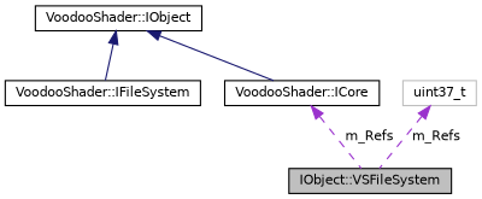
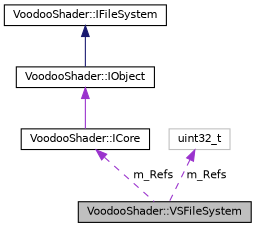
  digraph {
    node [color=black fillcolor=white fontname=Helvetica fontsize=10 shape=record style=filled]
    edge [color=midnightblue dir=back fontname=Helvetica fontsize=10 labelfontname=Helvetica labelfontsize=10 style=solid]
-   n1 [fillcolor=grey75 fontcolor=black height=0.2 label="IObject::VSFileSystem" width=0.4]
+   n1 [fillcolor=grey75 fontcolor=black height=0.2 label="VoodooShader::VSFileSystem" width=0.4]
    n2 [height=0.2 label="VoodooShader::IFileSystem" width=0.4]
    n3 [height=0.2 label="VoodooShader::IObject" width=0.4]
    n4 [height=0.2 label="VoodooShader::ICore" width=0.4]
-   n5 [color=grey75 height=0.2 label=uint37_t width=0.4]
-   n3 -> n2
-   n3 -> n4
+   n5 [color=grey75 height=0.2 label=uint32_t width=0.4]
+   n2 -> n3
+   n3 -> n4 [color=darkorchid3]
    n4 -> n1 [color=darkorchid3 label=" m_Refs" style=dashed]
    n5 -> n1 [color=darkorchid3 label=" m_Refs" style=dashed]
  }
